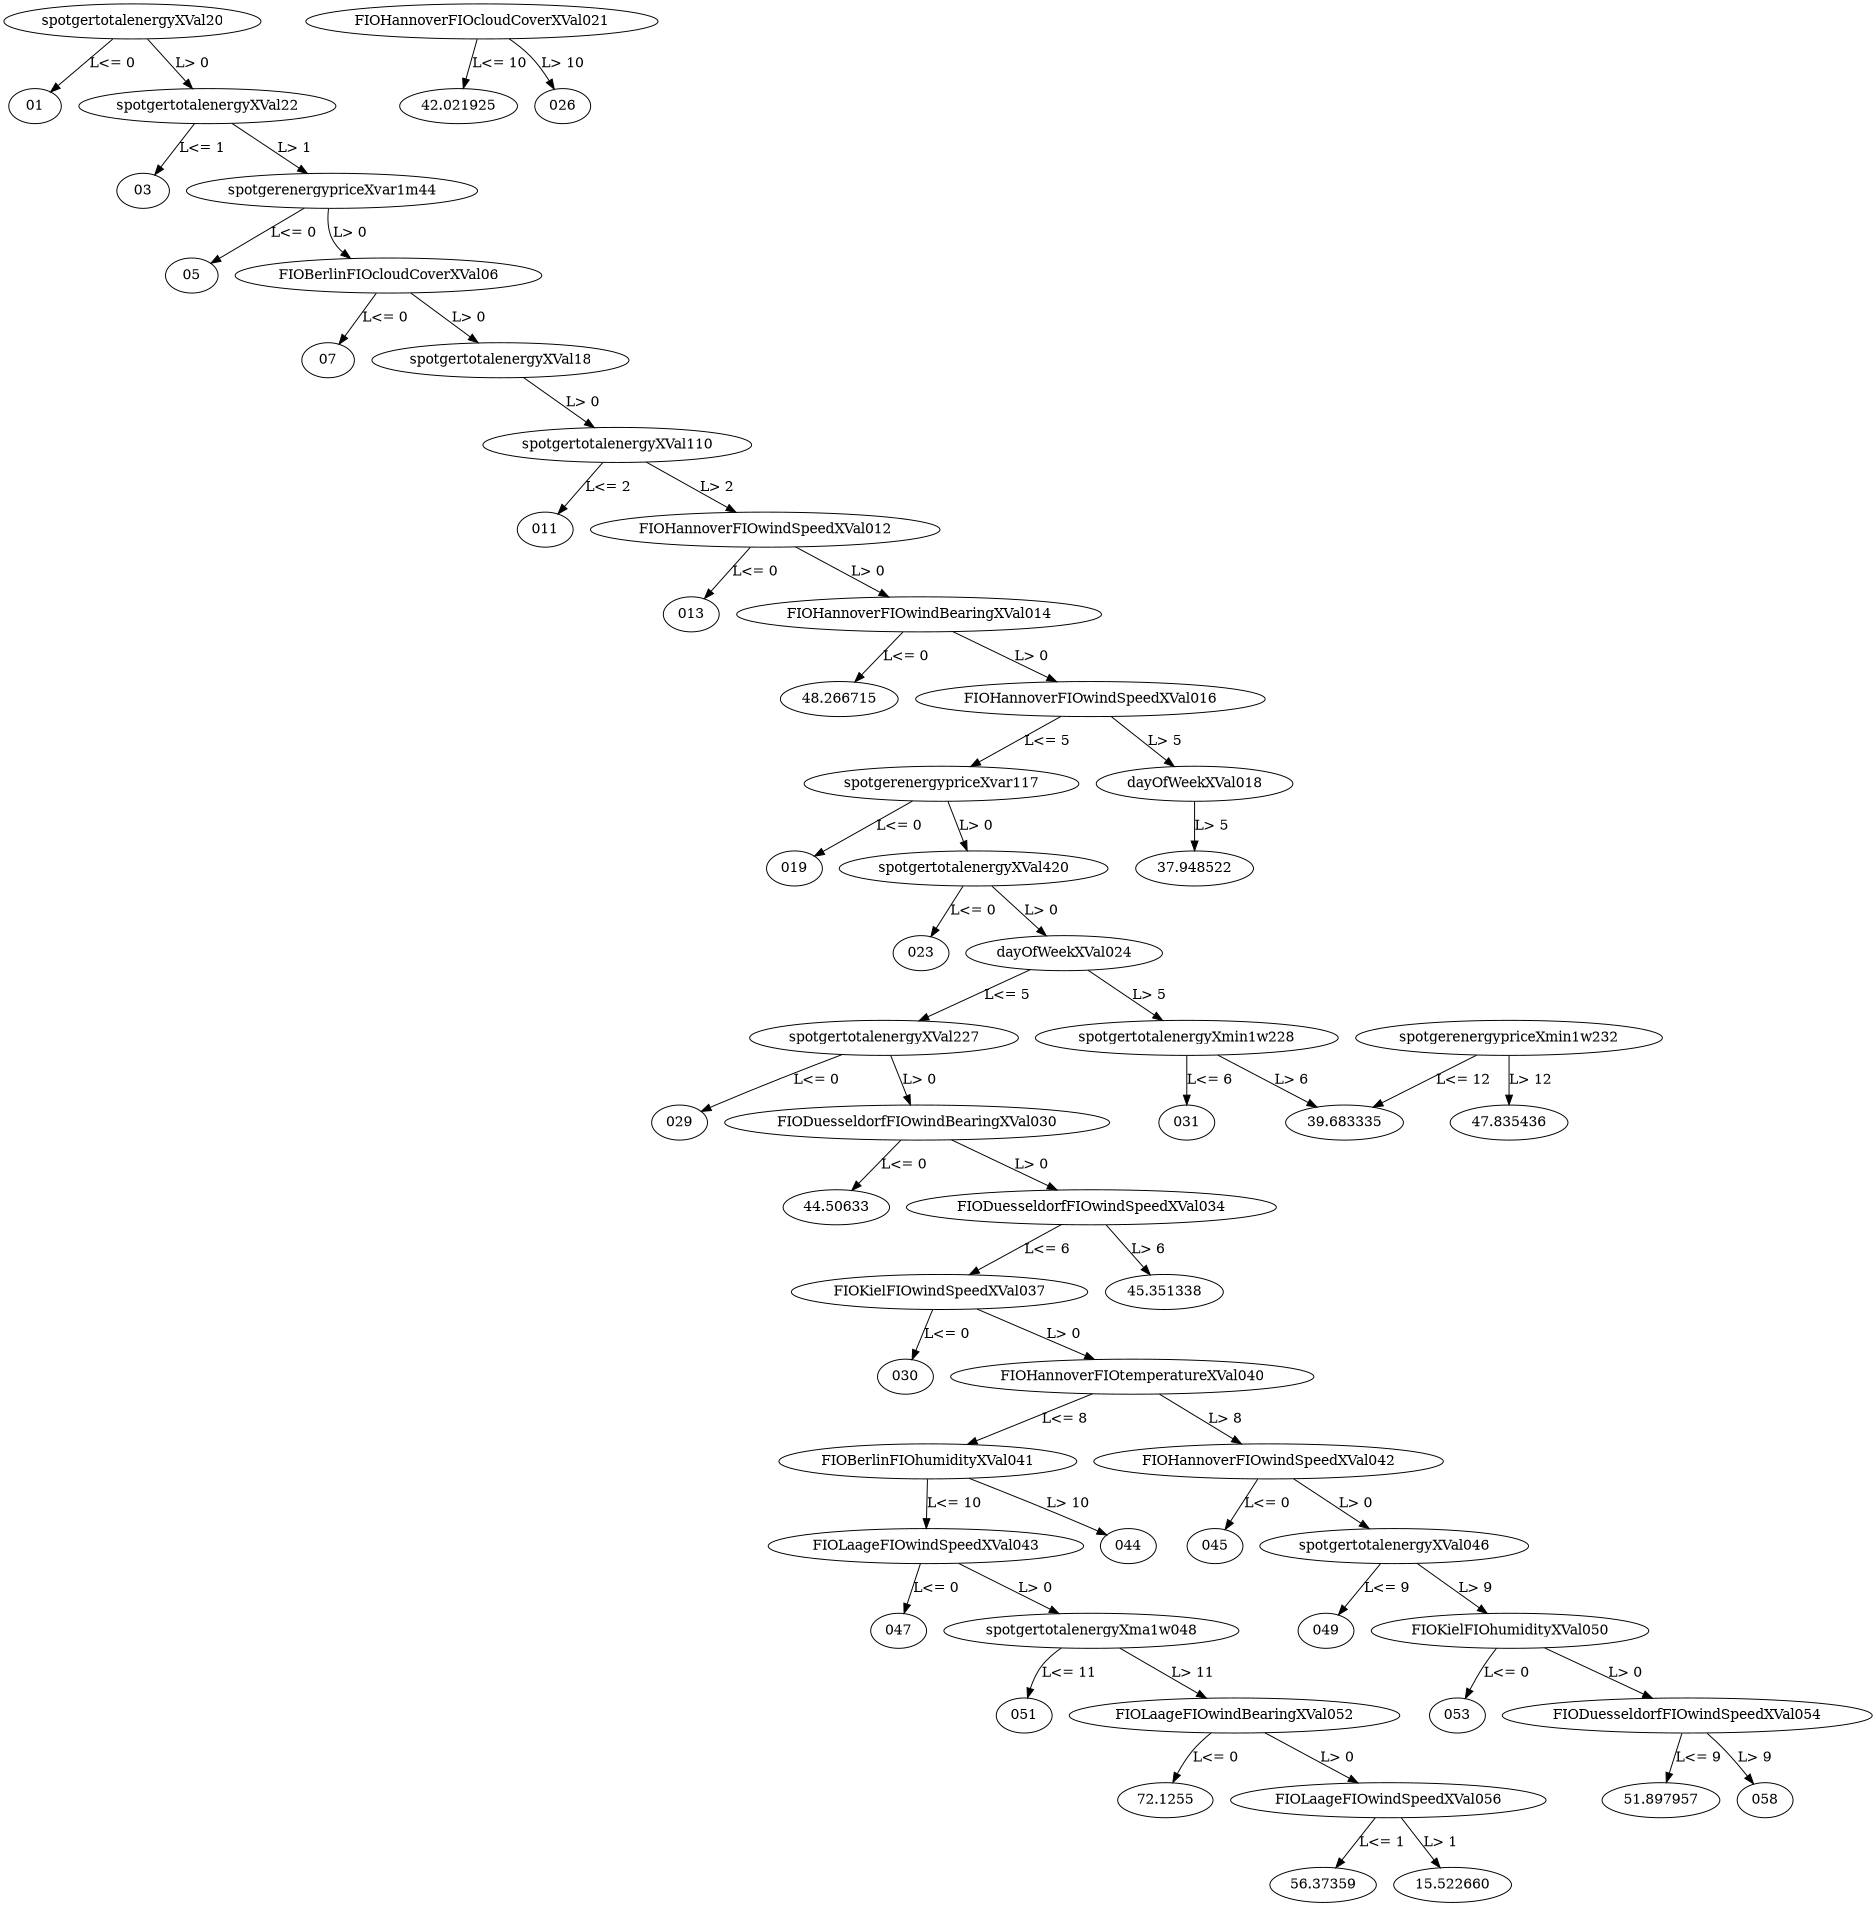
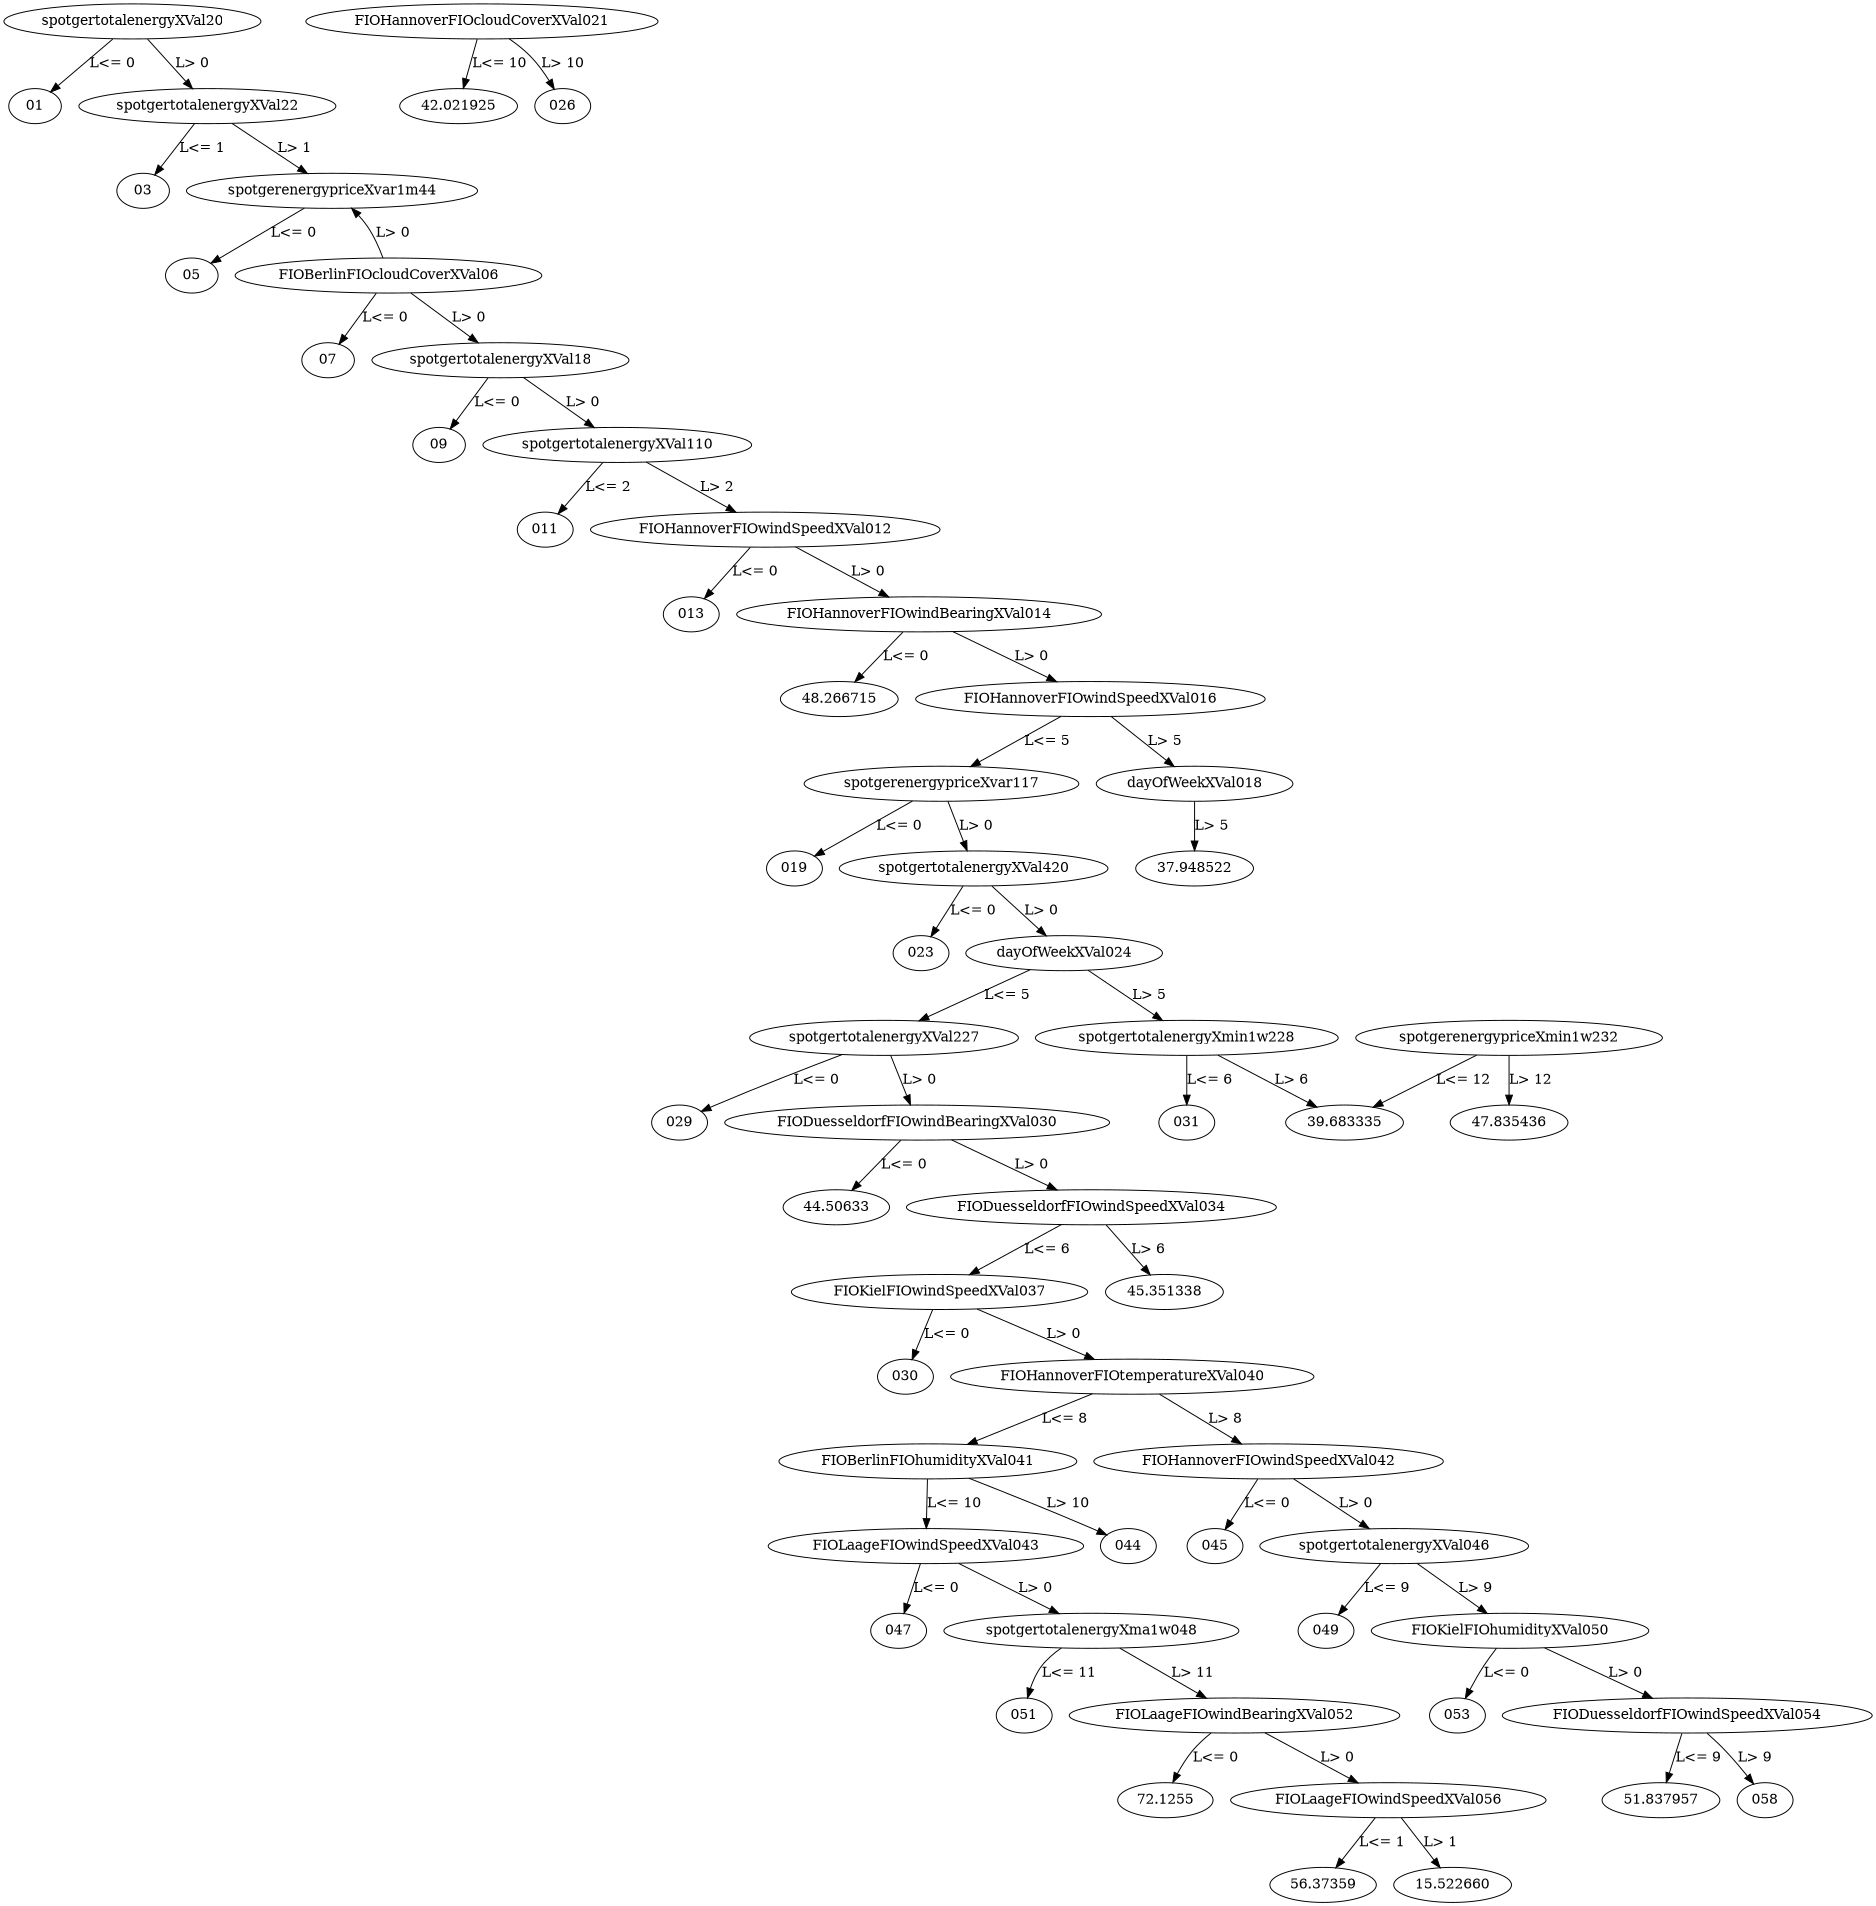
  digraph {
    spotgertotalenergyXVal20
    01
    spotgertotalenergyXVal22
    03
    spotgerenergypriceXvar1m44
    05
    FIOBerlinFIOcloudCoverXVal06
    07
    spotgertotalenergyXVal18
+   09
    spotgertotalenergyXVal110
    011
    FIOHannoverFIOwindSpeedXVal012
    013
    FIOHannoverFIOwindBearingXVal014
    48.266715
    FIOHannoverFIOwindSpeedXVal016
    n18 [label=spotgerenergypriceXvar117]
    dayOfWeekXVal018
    019
    n21 [label=spotgertotalenergyXVal420]
    37.948522
    023
    dayOfWeekXVal024
    FIOHannoverFIOcloudCoverXVal021
    42.021925
    026
    spotgertotalenergyXVal227
    spotgertotalenergyXmin1w228
    029
    FIODuesseldorfFIOwindBearingXVal030
    031
    39.683335
    44.50633
    FIODuesseldorfFIOwindSpeedXVal034
    spotgerenergypriceXmin1w232
    47.835436
    FIOKielFIOwindSpeedXVal037
    45.351338
    n40 [label=030]
    FIOHannoverFIOtemperatureXVal040
    FIOBerlinFIOhumidityXVal041
    FIOHannoverFIOwindSpeedXVal042
    FIOLaageFIOwindSpeedXVal043
    044
    045
    spotgertotalenergyXVal046
    047
    spotgertotalenergyXma1w048
    049
    FIOKielFIOhumidityXVal050
    051
    FIOLaageFIOwindBearingXVal052
    053
    FIODuesseldorfFIOwindSpeedXVal054
    72.1255
    FIOLaageFIOwindSpeedXVal056
-   51.837957 [label=51.897957]
+   51.837957
    058
    56.37359
    n61 [label=15.522660]
    spotgertotalenergyXVal20 -> 01 [label="L<= 0"]
    spotgertotalenergyXVal20 -> spotgertotalenergyXVal22 [label="L> 0"]
    spotgertotalenergyXVal22 -> 03 [label="L<= 1"]
    spotgertotalenergyXVal22 -> spotgerenergypriceXvar1m44 [label="L> 1"]
    spotgerenergypriceXvar1m44 -> 05 [label="L<= 0"]
-   spotgerenergypriceXvar1m44 -> FIOBerlinFIOcloudCoverXVal06 [label="L> 0"]
+   FIOBerlinFIOcloudCoverXVal06 -> spotgerenergypriceXvar1m44 [label="L> 0"]
    FIOBerlinFIOcloudCoverXVal06 -> 07 [label="L<= 0"]
    FIOBerlinFIOcloudCoverXVal06 -> spotgertotalenergyXVal18 [label="L> 0"]
+   spotgertotalenergyXVal18 -> 09 [label="L<= 0"]
    spotgertotalenergyXVal18 -> spotgertotalenergyXVal110 [label="L> 0"]
    spotgertotalenergyXVal110 -> 011 [label="L<= 2"]
    spotgertotalenergyXVal110 -> FIOHannoverFIOwindSpeedXVal012 [label="L> 2"]
    FIOHannoverFIOwindSpeedXVal012 -> 013 [label="L<= 0"]
    FIOHannoverFIOwindSpeedXVal012 -> FIOHannoverFIOwindBearingXVal014 [label="L> 0"]
    FIOHannoverFIOwindBearingXVal014 -> 48.266715 [label="L<= 0"]
    FIOHannoverFIOwindBearingXVal014 -> FIOHannoverFIOwindSpeedXVal016 [label="L> 0"]
    FIOHannoverFIOwindSpeedXVal016 -> n18 [label="L<= 5"]
    FIOHannoverFIOwindSpeedXVal016 -> dayOfWeekXVal018 [label="L> 5"]
    n18 -> 019 [label="L<= 0"]
    n18 -> n21 [label="L> 0"]
    dayOfWeekXVal018 -> 37.948522 [label="L> 5"]
    n21 -> 023 [label="L<= 0"]
    n21 -> dayOfWeekXVal024 [label="L> 0"]
    dayOfWeekXVal024 -> spotgertotalenergyXVal227 [label="L<= 5"]
    dayOfWeekXVal024 -> spotgertotalenergyXmin1w228 [label="L> 5"]
    FIOHannoverFIOcloudCoverXVal021 -> 42.021925 [label="L<= 10"]
    FIOHannoverFIOcloudCoverXVal021 -> 026 [label="L> 10"]
    spotgertotalenergyXVal227 -> 029 [label="L<= 0"]
    spotgertotalenergyXVal227 -> FIODuesseldorfFIOwindBearingXVal030 [label="L> 0"]
    spotgertotalenergyXmin1w228 -> 031 [label="L<= 6"]
    spotgertotalenergyXmin1w228 -> 39.683335 [label="L> 6"]
    FIODuesseldorfFIOwindBearingXVal030 -> 44.50633 [label="L<= 0"]
    FIODuesseldorfFIOwindBearingXVal030 -> FIODuesseldorfFIOwindSpeedXVal034 [label="L> 0"]
    FIODuesseldorfFIOwindSpeedXVal034 -> FIOKielFIOwindSpeedXVal037 [label="L<= 6"]
    FIODuesseldorfFIOwindSpeedXVal034 -> 45.351338 [label="L> 6"]
    spotgerenergypriceXmin1w232 -> 39.683335 [label="L<= 12"]
    spotgerenergypriceXmin1w232 -> 47.835436 [label="L> 12"]
    FIOKielFIOwindSpeedXVal037 -> n40 [label="L<= 0"]
    FIOKielFIOwindSpeedXVal037 -> FIOHannoverFIOtemperatureXVal040 [label="L> 0"]
    FIOHannoverFIOtemperatureXVal040 -> FIOBerlinFIOhumidityXVal041 [label="L<= 8"]
    FIOHannoverFIOtemperatureXVal040 -> FIOHannoverFIOwindSpeedXVal042 [label="L> 8"]
    FIOBerlinFIOhumidityXVal041 -> FIOLaageFIOwindSpeedXVal043 [label="L<= 10"]
    FIOBerlinFIOhumidityXVal041 -> 044 [label="L> 10"]
    FIOHannoverFIOwindSpeedXVal042 -> 045 [label="L<= 0"]
    FIOHannoverFIOwindSpeedXVal042 -> spotgertotalenergyXVal046 [label="L> 0"]
    FIOLaageFIOwindSpeedXVal043 -> 047 [label="L<= 0"]
    FIOLaageFIOwindSpeedXVal043 -> spotgertotalenergyXma1w048 [label="L> 0"]
    spotgertotalenergyXVal046 -> 049 [label="L<= 9"]
    spotgertotalenergyXVal046 -> FIOKielFIOhumidityXVal050 [label="L> 9"]
    spotgertotalenergyXma1w048 -> 051 [label="L<= 11"]
    spotgertotalenergyXma1w048 -> FIOLaageFIOwindBearingXVal052 [label="L> 11"]
    FIOKielFIOhumidityXVal050 -> 053 [label="L<= 0"]
    FIOKielFIOhumidityXVal050 -> FIODuesseldorfFIOwindSpeedXVal054 [label="L> 0"]
    FIOLaageFIOwindBearingXVal052 -> 72.1255 [label="L<= 0"]
    FIOLaageFIOwindBearingXVal052 -> FIOLaageFIOwindSpeedXVal056 [label="L> 0"]
    FIODuesseldorfFIOwindSpeedXVal054 -> 51.837957 [label="L<= 9"]
    FIODuesseldorfFIOwindSpeedXVal054 -> 058 [label="L> 9"]
    FIOLaageFIOwindSpeedXVal056 -> 56.37359 [label="L<= 1"]
    FIOLaageFIOwindSpeedXVal056 -> n61 [label="L> 1"]
  }
